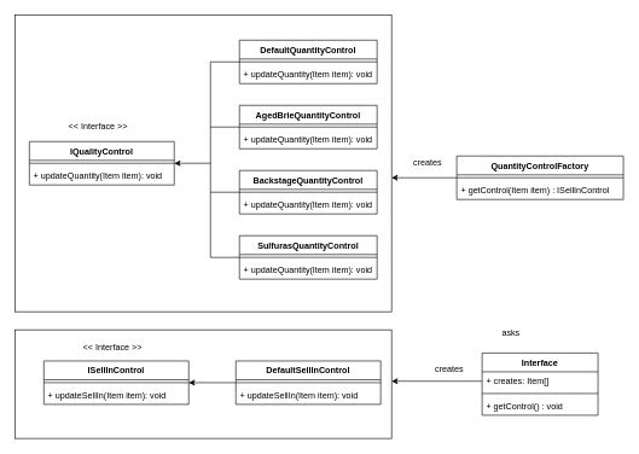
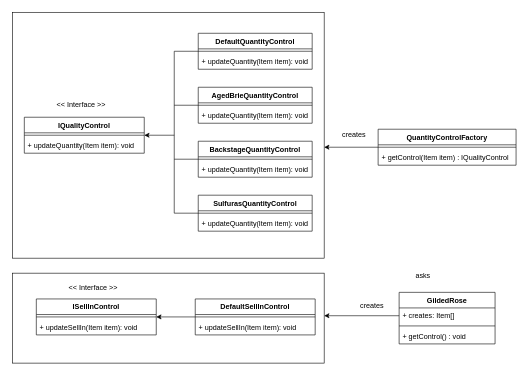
  <mxCell id="0" />
  <mxCell id="1" parent="0" />
  <mxCell id="2" value="" style="rounded=0;whiteSpace=wrap;html=1;" parent="1" vertex="1"><mxGeometry y="20" width="520" height="410" as="geometry" x="20" /></mxCell>
  <mxCell id="3" value="DefaultQuantityControl" style="swimlane;fontStyle=1;align=center;verticalAlign=top;childLayout=stackLayout;horizontal=1;startSize=26;horizontalStack=0;resizeParent=1;resizeParentMax=0;resizeLast=0;collapsible=1;marginBottom=0;" parent="1" vertex="1"><mxGeometry x="330" y="55" width="190" height="60" as="geometry" /></mxCell>
  <mxCell id="4" value="" style="line;strokeWidth=1;fillColor=none;align=left;verticalAlign=middle;spacingTop=-1;spacingLeft=3;spacingRight=3;rotatable=0;labelPosition=right;points=[];portConstraint=eastwest;" parent="3" vertex="1"><mxGeometry y="26" width="190" height="8" as="geometry" /></mxCell>
  <mxCell id="5" value="+ updateQuantity(Item item): void" style="text;strokeColor=none;fillColor=none;align=left;verticalAlign=top;spacingLeft=4;spacingRight=4;overflow=hidden;rotatable=0;points=[[0,0.5],[1,0.5]];portConstraint=eastwest;" parent="3" vertex="1"><mxGeometry y="34" width="190" height="26" as="geometry" /></mxCell>
  <mxCell id="6" value="IQualityControl" style="swimlane;fontStyle=1;align=center;verticalAlign=top;childLayout=stackLayout;horizontal=1;startSize=26;horizontalStack=0;resizeParent=1;resizeParentMax=0;resizeLast=0;collapsible=1;marginBottom=0;" parent="1" vertex="1"><mxGeometry x="40" y="195" width="200" height="60" as="geometry"><mxRectangle x="90" y="90" width="120" height="26" as="alternateBounds" /></mxGeometry></mxCell>
  <mxCell id="7" value="" style="line;strokeWidth=1;fillColor=none;align=left;verticalAlign=middle;spacingTop=-1;spacingLeft=3;spacingRight=3;rotatable=0;labelPosition=right;points=[];portConstraint=eastwest;" parent="6" vertex="1"><mxGeometry y="26" width="200" height="8" as="geometry" /></mxCell>
  <mxCell id="8" value="+ updateQuantity(Item item): void" style="text;strokeColor=none;fillColor=none;align=left;verticalAlign=top;spacingLeft=4;spacingRight=4;overflow=hidden;rotatable=0;points=[[0,0.5],[1,0.5]];portConstraint=eastwest;" parent="6" vertex="1"><mxGeometry y="34" width="200" height="26" as="geometry" /></mxCell>
  <mxCell id="9" value="AgedBrieQuantityControl" style="swimlane;fontStyle=1;align=center;verticalAlign=top;childLayout=stackLayout;horizontal=1;startSize=26;horizontalStack=0;resizeParent=1;resizeParentMax=0;resizeLast=0;collapsible=1;marginBottom=0;" parent="1" vertex="1"><mxGeometry x="330" y="145" width="190" height="60" as="geometry" /></mxCell>
  <mxCell id="10" value="" style="line;strokeWidth=1;fillColor=none;align=left;verticalAlign=middle;spacingTop=-1;spacingLeft=3;spacingRight=3;rotatable=0;labelPosition=right;points=[];portConstraint=eastwest;" parent="9" vertex="1"><mxGeometry y="26" width="190" height="8" as="geometry" /></mxCell>
  <mxCell id="11" value="+ updateQuantity(Item item): void" style="text;strokeColor=none;fillColor=none;align=left;verticalAlign=top;spacingLeft=4;spacingRight=4;overflow=hidden;rotatable=0;points=[[0,0.5],[1,0.5]];portConstraint=eastwest;" parent="9" vertex="1"><mxGeometry y="34" width="190" height="26" as="geometry" /></mxCell>
  <mxCell id="12" value="BackstageQuantityControl" style="swimlane;fontStyle=1;align=center;verticalAlign=top;childLayout=stackLayout;horizontal=1;startSize=26;horizontalStack=0;resizeParent=1;resizeParentMax=0;resizeLast=0;collapsible=1;marginBottom=0;" parent="1" vertex="1"><mxGeometry x="330" y="235" width="190" height="60" as="geometry" /></mxCell>
  <mxCell id="13" value="" style="line;strokeWidth=1;fillColor=none;align=left;verticalAlign=middle;spacingTop=-1;spacingLeft=3;spacingRight=3;rotatable=0;labelPosition=right;points=[];portConstraint=eastwest;" parent="12" vertex="1"><mxGeometry y="26" width="190" height="8" as="geometry" /></mxCell>
  <mxCell id="14" value="+ updateQuantity(Item item): void" style="text;strokeColor=none;fillColor=none;align=left;verticalAlign=top;spacingLeft=4;spacingRight=4;overflow=hidden;rotatable=0;points=[[0,0.5],[1,0.5]];portConstraint=eastwest;" parent="12" vertex="1"><mxGeometry y="34" width="190" height="26" as="geometry" /></mxCell>
  <mxCell id="15" value="SulfurasQuantityControl" style="swimlane;fontStyle=1;align=center;verticalAlign=top;childLayout=stackLayout;horizontal=1;startSize=26;horizontalStack=0;resizeParent=1;resizeParentMax=0;resizeLast=0;collapsible=1;marginBottom=0;" parent="1" vertex="1"><mxGeometry x="330" y="325" width="190" height="60" as="geometry" /></mxCell>
  <mxCell id="16" value="" style="line;strokeWidth=1;fillColor=none;align=left;verticalAlign=middle;spacingTop=-1;spacingLeft=3;spacingRight=3;rotatable=0;labelPosition=right;points=[];portConstraint=eastwest;" parent="15" vertex="1"><mxGeometry y="26" width="190" height="8" as="geometry" /></mxCell>
  <mxCell id="17" value="+ updateQuantity(Item item): void" style="text;strokeColor=none;fillColor=none;align=left;verticalAlign=top;spacingLeft=4;spacingRight=4;overflow=hidden;rotatable=0;points=[[0,0.5],[1,0.5]];portConstraint=eastwest;" parent="15" vertex="1"><mxGeometry y="34" width="190" height="26" as="geometry" /></mxCell>
  <mxCell id="18" value="&amp;lt;&amp;lt; Interface &amp;gt;&amp;gt;" style="text;html=1;strokeColor=none;fillColor=none;align=center;verticalAlign=middle;whiteSpace=wrap;rounded=0;" parent="1" vertex="1"><mxGeometry x="90" y="160" width="90" height="30" as="geometry" /></mxCell>
  <mxCell id="19" value="" style="endArrow=none;html=1;rounded=0;" parent="1" edge="1"><mxGeometry width="50" height="50" relative="1" as="geometry"><mxPoint x="290" y="355" as="sourcePoint" /><mxPoint x="290" y="85" as="targetPoint" /></mxGeometry></mxCell>
  <mxCell id="20" value="" style="endArrow=none;html=1;rounded=0;entryX=0;entryY=0.5;entryDx=0;entryDy=0;" parent="1" target="3" edge="1"><mxGeometry width="50" height="50" relative="1" as="geometry"><mxPoint x="290" y="85" as="sourcePoint" /><mxPoint x="120" y="25" as="targetPoint" /></mxGeometry></mxCell>
  <mxCell id="21" value="" style="endArrow=none;html=1;rounded=0;entryX=0;entryY=0.5;entryDx=0;entryDy=0;" parent="1" target="9" edge="1"><mxGeometry width="50" height="50" relative="1" as="geometry"><mxPoint x="290" y="175" as="sourcePoint" /><mxPoint x="340" y="95" as="targetPoint" /></mxGeometry></mxCell>
  <mxCell id="22" value="" style="endArrow=none;html=1;rounded=0;entryX=0;entryY=0.5;entryDx=0;entryDy=0;" parent="1" target="12" edge="1"><mxGeometry width="50" height="50" relative="1" as="geometry"><mxPoint x="290" y="265" as="sourcePoint" /><mxPoint x="200" y="345" as="targetPoint" /></mxGeometry></mxCell>
  <mxCell id="23" value="" style="endArrow=none;html=1;rounded=0;entryX=0;entryY=0.5;entryDx=0;entryDy=0;" parent="1" target="15" edge="1"><mxGeometry width="50" height="50" relative="1" as="geometry"><mxPoint x="290" y="355" as="sourcePoint" /><mxPoint x="190" y="345" as="targetPoint" /></mxGeometry></mxCell>
  <mxCell id="24" value="" style="endArrow=classic;html=1;rounded=0;entryX=1;entryY=0.5;entryDx=0;entryDy=0;" parent="1" target="6" edge="1"><mxGeometry width="50" height="50" relative="1" as="geometry"><mxPoint x="290" y="225" as="sourcePoint" /><mxPoint x="130" y="295" as="targetPoint" /></mxGeometry></mxCell>
  <mxCell id="25" value="QuantityControlFactory" style="swimlane;fontStyle=1;align=center;verticalAlign=top;childLayout=stackLayout;horizontal=1;startSize=26;horizontalStack=0;resizeParent=1;resizeParentMax=0;resizeLast=0;collapsible=1;marginBottom=0;" parent="1" vertex="1"><mxGeometry x="630" y="215" width="230" height="60" as="geometry" /></mxCell>
  <mxCell id="26" value="" style="line;strokeWidth=1;fillColor=none;align=left;verticalAlign=middle;spacingTop=-1;spacingLeft=3;spacingRight=3;rotatable=0;labelPosition=right;points=[];portConstraint=eastwest;" parent="25" vertex="1"><mxGeometry y="26" width="230" height="8" as="geometry" /></mxCell>
- <mxCell id="27" value="+ getControl(Item item) : ISellInControl" style="text;strokeColor=none;fillColor=none;align=left;verticalAlign=top;spacingLeft=4;spacingRight=4;overflow=hidden;rotatable=0;points=[[0,0.5],[1,0.5]];portConstraint=eastwest;" parent="25" vertex="1"><mxGeometry y="34" width="230" height="26" as="geometry" /></mxCell>
+ <mxCell id="27" value="+ getControl(Item item) : IQualityControl" style="text;strokeColor=none;fillColor=none;align=left;verticalAlign=top;spacingLeft=4;spacingRight=4;overflow=hidden;rotatable=0;points=[[0,0.5],[1,0.5]];portConstraint=eastwest;" parent="25" vertex="1"><mxGeometry y="34" width="230" height="26" as="geometry" /></mxCell>
  <mxCell id="28" value="" style="endArrow=classic;html=1;rounded=0;exitX=0;exitY=0.5;exitDx=0;exitDy=0;" parent="1" source="25" edge="1"><mxGeometry width="50" height="50" relative="1" as="geometry"><mxPoint x="660" y="385" as="sourcePoint" /><mxPoint x="540" y="245" as="targetPoint" /></mxGeometry></mxCell>
  <mxCell id="29" value="creates" style="text;html=1;strokeColor=none;fillColor=none;align=center;verticalAlign=middle;whiteSpace=wrap;rounded=0;" parent="1" vertex="1"><mxGeometry x="560" y="210" width="60" height="30" as="geometry" /></mxCell>
- <mxCell id="30" value="Interface" style="swimlane;fontStyle=1;align=center;verticalAlign=top;childLayout=stackLayout;horizontal=1;startSize=26;horizontalStack=0;resizeParent=1;resizeParentMax=0;resizeLast=0;collapsible=1;marginBottom=0;" parent="1" vertex="1"><mxGeometry x="665" y="487" width="160" height="86" as="geometry" /></mxCell>
+ <mxCell id="30" value="GildedRose" style="swimlane;fontStyle=1;align=center;verticalAlign=top;childLayout=stackLayout;horizontal=1;startSize=26;horizontalStack=0;resizeParent=1;resizeParentMax=0;resizeLast=0;collapsible=1;marginBottom=0;" parent="1" vertex="1"><mxGeometry x="665" y="487" width="160" height="86" as="geometry" /></mxCell>
  <mxCell id="31" value="+ creates: Item[]" style="text;strokeColor=none;fillColor=none;align=left;verticalAlign=top;spacingLeft=4;spacingRight=4;overflow=hidden;rotatable=0;points=[[0,0.5],[1,0.5]];portConstraint=eastwest;" parent="30" vertex="1"><mxGeometry y="26" width="160" height="26" as="geometry" /></mxCell>
  <mxCell id="32" value="" style="line;strokeWidth=1;fillColor=none;align=left;verticalAlign=middle;spacingTop=-1;spacingLeft=3;spacingRight=3;rotatable=0;labelPosition=right;points=[];portConstraint=eastwest;" parent="30" vertex="1"><mxGeometry y="52" width="160" height="8" as="geometry" /></mxCell>
  <mxCell id="33" value="+ getControl() : void" style="text;strokeColor=none;fillColor=none;align=left;verticalAlign=top;spacingLeft=4;spacingRight=4;overflow=hidden;rotatable=0;points=[[0,0.5],[1,0.5]];portConstraint=eastwest;" parent="30" vertex="1"><mxGeometry y="60" width="160" height="26" as="geometry" /></mxCell>
  <mxCell id="34" value="asks" style="text;html=1;strokeColor=none;fillColor=none;align=center;verticalAlign=middle;whiteSpace=wrap;rounded=0;" parent="1" vertex="1"><mxGeometry x="690" y="445" width="30" height="30" as="geometry" /></mxCell>
  <mxCell id="35" value="" style="rounded=0;whiteSpace=wrap;html=1;" parent="1" vertex="1"><mxGeometry y="455" width="520" height="150" as="geometry" x="20" /></mxCell>
  <mxCell id="36" value="DefaultSellInControl" style="swimlane;fontStyle=1;align=center;verticalAlign=top;childLayout=stackLayout;horizontal=1;startSize=26;horizontalStack=0;resizeParent=1;resizeParentMax=0;resizeLast=0;collapsible=1;marginBottom=0;" parent="1" vertex="1"><mxGeometry x="325" y="498" width="200" height="60" as="geometry"><mxRectangle x="90" y="90" width="120" height="26" as="alternateBounds" /></mxGeometry></mxCell>
  <mxCell id="37" value="" style="line;strokeWidth=1;fillColor=none;align=left;verticalAlign=middle;spacingTop=-1;spacingLeft=3;spacingRight=3;rotatable=0;labelPosition=right;points=[];portConstraint=eastwest;" parent="36" vertex="1"><mxGeometry y="26" width="200" height="8" as="geometry" /></mxCell>
  <mxCell id="38" value="+ updateSellIn(Item item): void" style="text;strokeColor=none;fillColor=none;align=left;verticalAlign=top;spacingLeft=4;spacingRight=4;overflow=hidden;rotatable=0;points=[[0,0.5],[1,0.5]];portConstraint=eastwest;" parent="36" vertex="1"><mxGeometry y="34" width="200" height="26" as="geometry" /></mxCell>
  <mxCell id="39" value="ISellInControl" style="swimlane;fontStyle=1;align=center;verticalAlign=top;childLayout=stackLayout;horizontal=1;startSize=26;horizontalStack=0;resizeParent=1;resizeParentMax=0;resizeLast=0;collapsible=1;marginBottom=0;" parent="1" vertex="1"><mxGeometry x="60" y="498" width="200" height="60" as="geometry"><mxRectangle x="90" y="90" width="120" height="26" as="alternateBounds" /></mxGeometry></mxCell>
  <mxCell id="40" value="" style="line;strokeWidth=1;fillColor=none;align=left;verticalAlign=middle;spacingTop=-1;spacingLeft=3;spacingRight=3;rotatable=0;labelPosition=right;points=[];portConstraint=eastwest;" parent="39" vertex="1"><mxGeometry y="26" width="200" height="8" as="geometry" /></mxCell>
  <mxCell id="41" value="+ updateSellIn(Item item): void" style="text;strokeColor=none;fillColor=none;align=left;verticalAlign=top;spacingLeft=4;spacingRight=4;overflow=hidden;rotatable=0;points=[[0,0.5],[1,0.5]];portConstraint=eastwest;" parent="39" vertex="1"><mxGeometry y="34" width="200" height="26" as="geometry" /></mxCell>
  <mxCell id="42" value="&amp;lt;&amp;lt; Interface &amp;gt;&amp;gt;" style="text;html=1;strokeColor=none;fillColor=none;align=center;verticalAlign=middle;whiteSpace=wrap;rounded=0;" parent="1" vertex="1"><mxGeometry x="110" y="465" width="90" height="30" as="geometry" /></mxCell>
  <mxCell id="43" value="" style="endArrow=classic;html=1;rounded=0;exitX=0;exitY=0.5;exitDx=0;exitDy=0;" parent="1" source="36" target="40" edge="1"><mxGeometry width="50" height="50" relative="1" as="geometry"><mxPoint x="150" y="785" as="sourcePoint" /><mxPoint x="200" y="735" as="targetPoint" /></mxGeometry></mxCell>
  <mxCell id="44" value="" style="endArrow=classic;html=1;rounded=0;exitX=0;exitY=0.5;exitDx=0;exitDy=0;" parent="1" source="31" edge="1"><mxGeometry width="50" height="50" relative="1" as="geometry"><mxPoint x="620" y="695" as="sourcePoint" /><mxPoint x="540" y="526" as="targetPoint" /></mxGeometry></mxCell>
  <mxCell id="45" value="creates" style="text;html=1;strokeColor=none;fillColor=none;align=center;verticalAlign=middle;whiteSpace=wrap;rounded=0;" parent="1" vertex="1"><mxGeometry x="590" y="495" width="60" height="30" as="geometry" /></mxCell>
